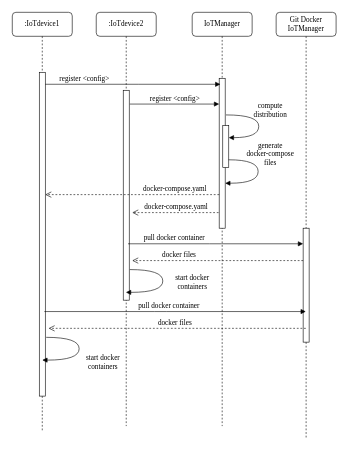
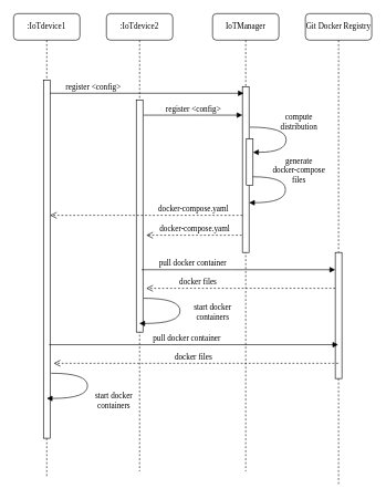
  <mxCell id="0" />
  <mxCell id="1" parent="0" />
  <mxCell id="2" value=":IoTdevice2" style="shape=umlLifeline;perimeter=lifelinePerimeter;whiteSpace=wrap;html=1;container=1;collapsible=0;recursiveResize=0;outlineConnect=0;rounded=1;shadow=0;comic=0;labelBackgroundColor=none;strokeWidth=1;fontFamily=Verdana;fontSize=12;align=center;" parent="1" vertex="1"><mxGeometry x="160" y="20" width="100" height="690" as="geometry" /></mxCell>
  <mxCell id="3" value="" style="html=1;points=[];perimeter=orthogonalPerimeter;rounded=0;shadow=0;comic=0;labelBackgroundColor=none;strokeWidth=1;fontFamily=Verdana;fontSize=12;align=center;" parent="2" vertex="1"><mxGeometry x="45" y="130" width="10" height="350" as="geometry" /></mxCell>
  <mxCell id="4" value="IoTManager" style="shape=umlLifeline;perimeter=lifelinePerimeter;whiteSpace=wrap;html=1;container=1;collapsible=0;recursiveResize=0;outlineConnect=0;rounded=1;shadow=0;comic=0;labelBackgroundColor=none;strokeWidth=1;fontFamily=Verdana;fontSize=12;align=center;" parent="1" vertex="1"><mxGeometry x="320" y="20" width="100" height="690" as="geometry" /></mxCell>
  <mxCell id="5" value="" style="html=1;points=[];perimeter=orthogonalPerimeter;rounded=0;shadow=0;comic=0;labelBackgroundColor=none;strokeWidth=1;fontFamily=Verdana;fontSize=12;align=center;" parent="4" vertex="1"><mxGeometry x="45" y="110" width="10" height="250" as="geometry" /></mxCell>
- <mxCell id="6" value="Git Docker IoTManager" style="shape=umlLifeline;perimeter=lifelinePerimeter;whiteSpace=wrap;html=1;container=1;collapsible=0;recursiveResize=0;outlineConnect=0;rounded=1;shadow=0;comic=0;labelBackgroundColor=none;strokeWidth=1;fontFamily=Verdana;fontSize=12;align=center;" parent="1" vertex="1"><mxGeometry x="460" y="20" width="100" height="710" as="geometry" /></mxCell>
+ <mxCell id="6" value="Git Docker Registry" style="shape=umlLifeline;perimeter=lifelinePerimeter;whiteSpace=wrap;html=1;container=1;collapsible=0;recursiveResize=0;outlineConnect=0;rounded=1;shadow=0;comic=0;labelBackgroundColor=none;strokeWidth=1;fontFamily=Verdana;fontSize=12;align=center;" parent="1" vertex="1"><mxGeometry x="460" y="20" width="100" height="710" as="geometry" /></mxCell>
  <mxCell id="7" value=":IoTdevice1" style="shape=umlLifeline;perimeter=lifelinePerimeter;whiteSpace=wrap;html=1;container=1;collapsible=0;recursiveResize=0;outlineConnect=0;rounded=1;shadow=0;comic=0;labelBackgroundColor=none;strokeWidth=1;fontFamily=Verdana;fontSize=12;align=center;" parent="1" vertex="1"><mxGeometry x="20" y="20" width="100" height="700" as="geometry" /></mxCell>
  <mxCell id="8" value="" style="html=1;points=[];perimeter=orthogonalPerimeter;rounded=0;shadow=0;comic=0;labelBackgroundColor=none;strokeWidth=1;fontFamily=Verdana;fontSize=12;align=center;" parent="7" vertex="1"><mxGeometry x="45" y="100" width="10" height="540" as="geometry" /></mxCell>
  <mxCell id="9" value="" style="html=1;points=[];perimeter=orthogonalPerimeter;rounded=0;shadow=0;comic=0;labelBackgroundColor=none;strokeWidth=1;fontFamily=Verdana;fontSize=12;align=center;" parent="1" vertex="1"><mxGeometry x="505" y="380" width="10" height="190" as="geometry" /></mxCell>
  <mxCell id="10" value="docker-compose.yaml" style="html=1;verticalAlign=bottom;endArrow=open;dashed=1;endSize=8;labelBackgroundColor=none;fontFamily=Verdana;fontSize=12;edgeStyle=elbowEdgeStyle;elbow=vertical;exitX=-0.1;exitY=0.944;exitDx=0;exitDy=0;exitPerimeter=0;" parent="1" edge="1"><mxGeometry y="-70" relative="1" as="geometry"><mxPoint x="75" y="324" as="targetPoint" /><Array as="points" /><mxPoint x="365" y="324" as="sourcePoint" /><mxPoint x="71" y="70" as="offset" /></mxGeometry></mxCell>
  <mxCell id="11" value="register &amp;lt;config&amp;gt;" style="html=1;verticalAlign=bottom;endArrow=block;labelBackgroundColor=none;fontFamily=Verdana;fontSize=12;edgeStyle=elbowEdgeStyle;elbow=vertical;" parent="1" source="8" edge="1"><mxGeometry y="-81" relative="1" as="geometry"><mxPoint x="140" y="130" as="sourcePoint" /><mxPoint x="367" y="140" as="targetPoint" /><mxPoint x="-81" y="-81" as="offset" /></mxGeometry></mxCell>
  <mxCell id="12" value="register &amp;lt;config&amp;gt;" style="html=1;verticalAlign=bottom;endArrow=block;labelBackgroundColor=none;fontFamily=Verdana;fontSize=12;edgeStyle=elbowEdgeStyle;elbow=vertical;" parent="1" edge="1"><mxGeometry relative="1" as="geometry"><mxPoint x="216" y="173" as="sourcePoint" /><mxPoint x="365" y="173" as="targetPoint" /><mxPoint as="offset" /></mxGeometry></mxCell>
  <mxCell id="13" value="" style="html=1;points=[];perimeter=orthogonalPerimeter;rounded=0;shadow=0;comic=0;labelBackgroundColor=none;strokeWidth=1;fontFamily=Verdana;fontSize=12;align=center;" parent="1" vertex="1"><mxGeometry x="371" y="209" width="10" height="70" as="geometry" /></mxCell>
  <mxCell id="14" value="compute &lt;br&gt;distribution" style="html=1;verticalAlign=bottom;endArrow=block;labelBackgroundColor=none;fontFamily=Verdana;fontSize=12;elbow=vertical;edgeStyle=orthogonalEdgeStyle;curved=1;entryX=1;entryY=0.286;entryPerimeter=0;exitX=1.038;exitY=0.345;exitPerimeter=0;" parent="1" target="13" edge="1"><mxGeometry x="-0.234" y="-21" relative="1" as="geometry"><mxPoint x="376.38" y="191.1" as="sourcePoint" /><mxPoint x="376" y="139" as="targetPoint" /><Array as="points"><mxPoint x="431" y="191" /><mxPoint x="431" y="229" /></Array><mxPoint x="40" y="9" as="offset" /></mxGeometry></mxCell>
  <mxCell id="15" value="generate&lt;br&gt;docker-compose&lt;br&gt;files" style="html=1;verticalAlign=bottom;endArrow=block;labelBackgroundColor=none;fontFamily=Verdana;fontSize=12;elbow=vertical;edgeStyle=orthogonalEdgeStyle;curved=1;exitX=1.066;exitY=0.713;exitPerimeter=0;" parent="1" edge="1"><mxGeometry x="-0.312" y="-24" relative="1" as="geometry"><mxPoint x="380.66" y="265.91" as="sourcePoint" /><mxPoint x="375" y="305" as="targetPoint" /><Array as="points"><mxPoint x="430" y="266" /><mxPoint x="430" y="305" /></Array><mxPoint x="44" y="14" as="offset" /></mxGeometry></mxCell>
  <mxCell id="16" value="docker-compose.yaml" style="html=1;verticalAlign=bottom;endArrow=open;dashed=1;endSize=8;labelBackgroundColor=none;fontFamily=Verdana;fontSize=12;edgeStyle=elbowEdgeStyle;elbow=vertical;exitX=-0.1;exitY=0.944;exitDx=0;exitDy=0;exitPerimeter=0;" parent="1" edge="1"><mxGeometry relative="1" as="geometry"><mxPoint x="220" y="354" as="targetPoint" /><Array as="points" /><mxPoint x="364" y="354" as="sourcePoint" /><mxPoint x="1" as="offset" /></mxGeometry></mxCell>
  <mxCell id="17" value="pull docker container" style="html=1;verticalAlign=bottom;endArrow=block;labelBackgroundColor=none;fontFamily=Verdana;fontSize=12;edgeStyle=elbowEdgeStyle;elbow=vertical;" parent="1" edge="1"><mxGeometry y="-69" relative="1" as="geometry"><mxPoint x="213" y="406" as="sourcePoint" /><mxPoint x="505" y="406" as="targetPoint" /><mxPoint x="-69" y="-69" as="offset" /></mxGeometry></mxCell>
  <mxCell id="18" value="docker files" style="html=1;verticalAlign=bottom;endArrow=open;dashed=1;endSize=8;labelBackgroundColor=none;fontFamily=Verdana;fontSize=12;edgeStyle=elbowEdgeStyle;elbow=vertical;exitX=-0.1;exitY=0.944;exitDx=0;exitDy=0;exitPerimeter=0;" parent="1" edge="1"><mxGeometry x="0.455" relative="1" as="geometry"><mxPoint x="220" y="434" as="targetPoint" /><Array as="points" /><mxPoint x="505" y="434" as="sourcePoint" /><mxPoint as="offset" /></mxGeometry></mxCell>
  <mxCell id="19" value="start docker &lt;br&gt;containers" style="html=1;verticalAlign=bottom;endArrow=block;labelBackgroundColor=none;fontFamily=Verdana;fontSize=12;elbow=vertical;edgeStyle=orthogonalEdgeStyle;curved=1;exitX=1.038;exitY=0.345;exitPerimeter=0;" parent="1" edge="1"><mxGeometry x="0.204" y="-49" relative="1" as="geometry"><mxPoint x="216" y="449" as="sourcePoint" /><mxPoint x="209.5" y="487" as="targetPoint" /><Array as="points"><mxPoint x="271" y="449" /><mxPoint x="271" y="487" /></Array><mxPoint x="49" y="49" as="offset" /></mxGeometry></mxCell>
  <mxCell id="20" value="pull docker container" style="html=1;verticalAlign=bottom;endArrow=block;labelBackgroundColor=none;fontFamily=Verdana;fontSize=12;edgeStyle=elbowEdgeStyle;elbow=vertical;" parent="1" target="6" edge="1"><mxGeometry x="-0.053" relative="1" as="geometry"><mxPoint x="73.5" y="519" as="sourcePoint" /><mxPoint x="365.5" y="519" as="targetPoint" /><mxPoint x="1" as="offset" /></mxGeometry></mxCell>
  <mxCell id="21" value="docker files" style="html=1;verticalAlign=bottom;endArrow=open;dashed=1;endSize=8;labelBackgroundColor=none;fontFamily=Verdana;fontSize=12;edgeStyle=elbowEdgeStyle;elbow=vertical;" parent="1" source="6" edge="1"><mxGeometry x="0.115" y="-20" relative="1" as="geometry"><mxPoint x="80.5" y="547" as="targetPoint" /><Array as="points" /><mxPoint x="365.5" y="547" as="sourcePoint" /><mxPoint x="20" y="20" as="offset" /></mxGeometry></mxCell>
  <mxCell id="22" value="start docker &lt;br&gt;containers" style="html=1;verticalAlign=bottom;endArrow=block;labelBackgroundColor=none;fontFamily=Verdana;fontSize=12;elbow=vertical;edgeStyle=orthogonalEdgeStyle;curved=1;exitX=1.038;exitY=0.345;exitPerimeter=0;" parent="1" edge="1"><mxGeometry x="0.204" y="43" relative="1" as="geometry"><mxPoint x="76.5" y="562" as="sourcePoint" /><mxPoint x="70" y="600" as="targetPoint" /><Array as="points"><mxPoint x="131.5" y="562" /><mxPoint x="131.5" y="600" /></Array><mxPoint x="39" y="-23" as="offset" /></mxGeometry></mxCell>
